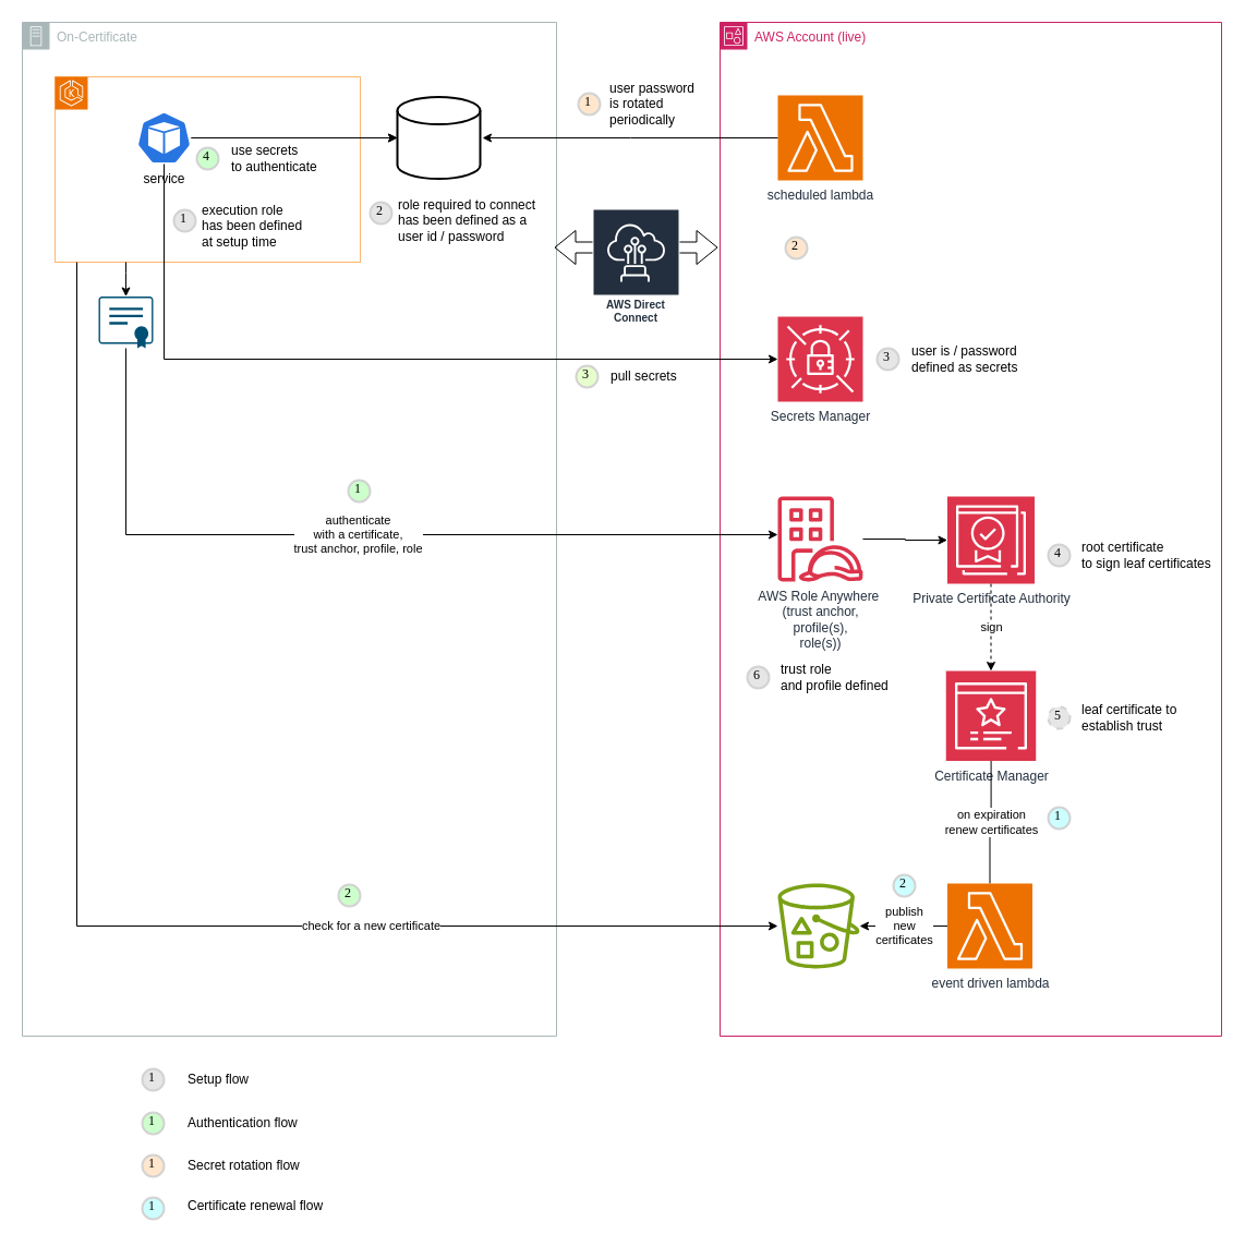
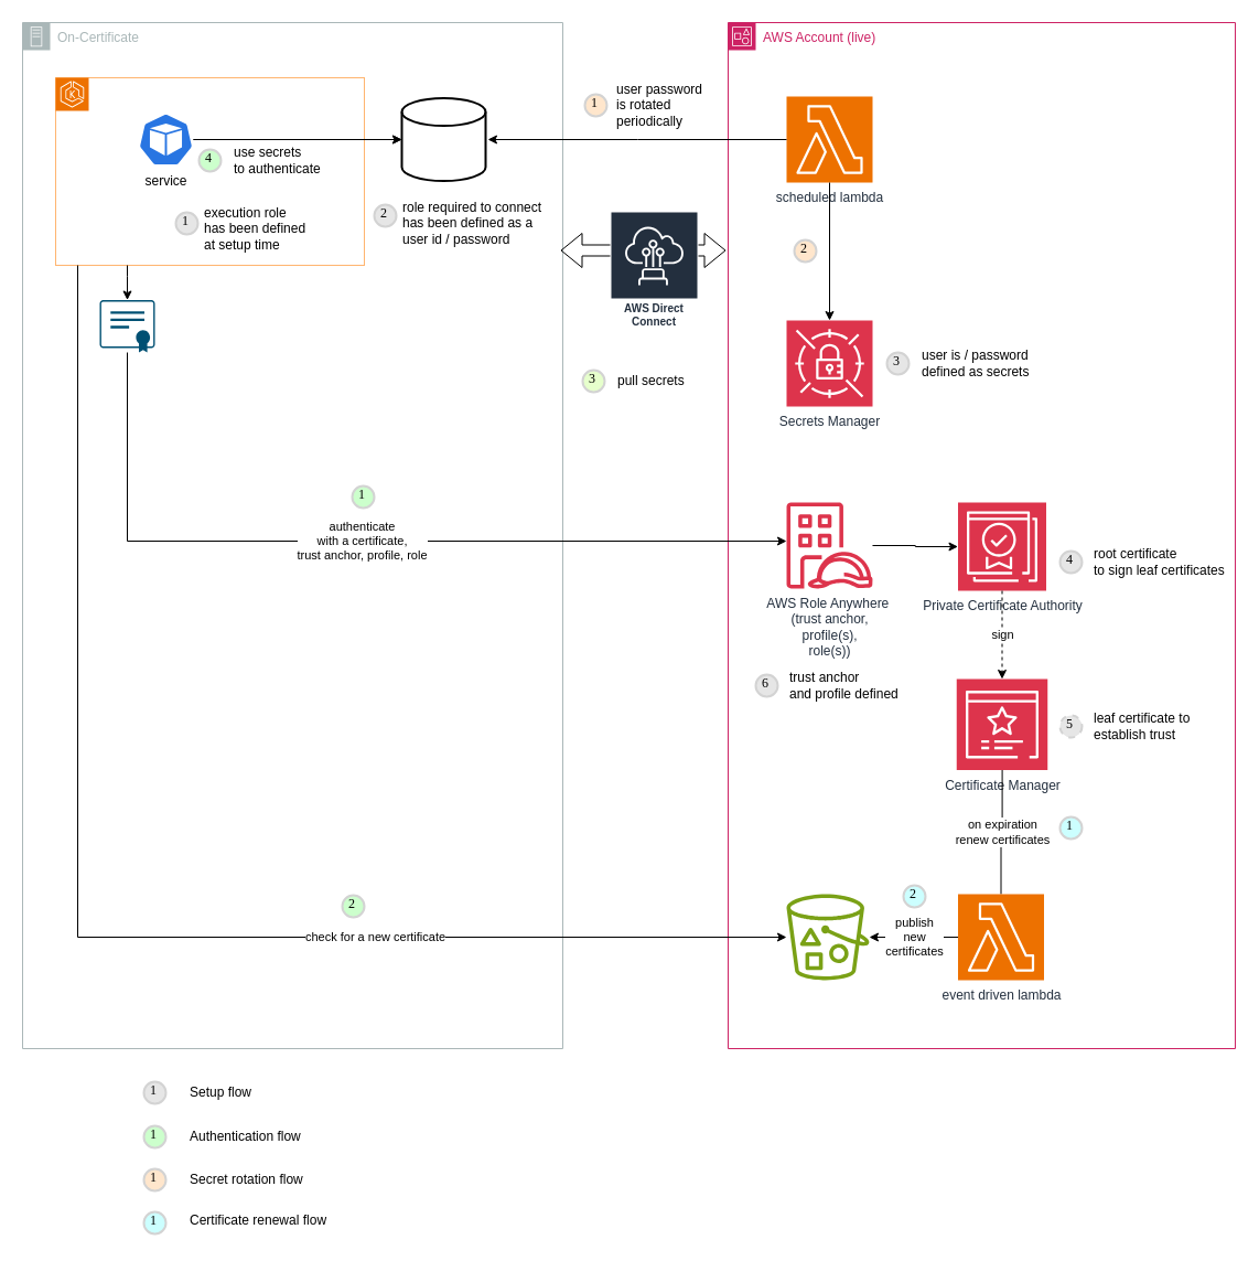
  <mxCell id="0" />
  <mxCell id="1" parent="0" />
  <mxCell id="2" value="On-Certificate" style="sketch=0;outlineConnect=0;gradientColor=none;html=1;whiteSpace=wrap;fontSize=12;fontStyle=0;shape=mxgraph.aws4.group;grIcon=mxgraph.aws4.group_on_premise;strokeColor=#AAB7B8;fillColor=none;verticalAlign=top;align=left;spacingLeft=30;fontColor=#AAB7B8;dashed=0;" vertex="1" parent="1"><mxGeometry x="20" y="20" width="490" height="930" as="geometry" /></mxCell>
  <mxCell id="3" value="AWS Account (live)" style="points=[[0,0],[0.25,0],[0.5,0],[0.75,0],[1,0],[1,0.25],[1,0.5],[1,0.75],[1,1],[0.75,1],[0.5,1],[0.25,1],[0,1],[0,0.75],[0,0.5],[0,0.25]];outlineConnect=0;gradientColor=none;html=1;whiteSpace=wrap;fontSize=12;fontStyle=0;container=0;pointerEvents=0;collapsible=0;recursiveResize=0;shape=mxgraph.aws4.group;grIcon=mxgraph.aws4.group_account;strokeColor=#CD2264;fillColor=none;verticalAlign=top;align=left;spacingLeft=30;fontColor=#CD2264;dashed=0;" vertex="1" parent="1"><mxGeometry x="660" y="20" width="460" height="930" as="geometry" /></mxCell>
  <mxCell id="4" value="" style="rounded=0;whiteSpace=wrap;html=1;strokeColor=#FFB570;" vertex="1" parent="1"><mxGeometry x="50" y="70" width="280" height="170" as="geometry" /></mxCell>
  <mxCell id="5" style="edgeStyle=orthogonalEdgeStyle;rounded=0;orthogonalLoop=1;jettySize=auto;html=1;" edge="1" parent="1" source="25"><mxGeometry relative="1" as="geometry"><mxPoint x="364" y="126" as="targetPoint" /></mxGeometry></mxCell>
  <mxCell id="6" value="" style="sketch=0;points=[[0,0,0],[0.25,0,0],[0.5,0,0],[0.75,0,0],[1,0,0],[0,1,0],[0.25,1,0],[0.5,1,0],[0.75,1,0],[1,1,0],[0,0.25,0],[0,0.5,0],[0,0.75,0],[1,0.25,0],[1,0.5,0],[1,0.75,0]];outlineConnect=0;fontColor=#232F3E;fillColor=#ED7100;strokeColor=#ffffff;dashed=0;verticalLabelPosition=bottom;verticalAlign=top;align=center;html=1;fontSize=12;fontStyle=0;aspect=fixed;shape=mxgraph.aws4.resourceIcon;resIcon=mxgraph.aws4.eks;" vertex="1" parent="1"><mxGeometry x="50" y="70" width="30" height="30" as="geometry" /></mxCell>
  <mxCell id="7" value="4" style="ellipse;whiteSpace=wrap;html=1;aspect=fixed;strokeWidth=2;fontFamily=Tahoma;spacingBottom=4;spacingRight=2;strokeColor=#d3d3d3;fillColor=#CCFFCC;" vertex="1" parent="1"><mxGeometry x="180" y="135" width="20" height="20" as="geometry" /></mxCell>
  <mxCell id="8" value="use secrets&lt;br&gt;to authenticate" style="text;html=1;strokeColor=none;fillColor=none;align=left;verticalAlign=middle;whiteSpace=wrap;rounded=0;" vertex="1" parent="1"><mxGeometry x="210" y="130" width="120" height="30" as="geometry" /></mxCell>
  <mxCell id="9" value="role required to connect has been defined as a&amp;nbsp;&lt;div&gt;user id / password&lt;/div&gt;" style="text;html=1;strokeColor=none;fillColor=none;align=left;verticalAlign=middle;whiteSpace=wrap;rounded=0;" vertex="1" parent="1"><mxGeometry x="363" y="187" width="147" height="30" as="geometry" /></mxCell>
  <mxCell id="10" value="2" style="ellipse;whiteSpace=wrap;html=1;aspect=fixed;strokeWidth=2;fontFamily=Tahoma;spacingBottom=4;spacingRight=2;strokeColor=#d3d3d3;fillColor=#E6E6E6;" vertex="1" parent="1"><mxGeometry x="339" y="185" width="20" height="20" as="geometry" /></mxCell>
  <mxCell id="11" value="1" style="ellipse;whiteSpace=wrap;html=1;aspect=fixed;strokeWidth=2;fontFamily=Tahoma;spacingBottom=4;spacingRight=2;strokeColor=#d3d3d3;fillColor=#E6E6E6;" vertex="1" parent="1"><mxGeometry x="159" y="192" width="20" height="20" as="geometry" /></mxCell>
  <mxCell id="12" value="execution role &lt;br&gt;has been defined&lt;br&gt;at setup time" style="text;html=1;strokeColor=none;fillColor=none;align=left;verticalAlign=middle;whiteSpace=wrap;rounded=0;" vertex="1" parent="1"><mxGeometry x="183" y="192" width="120" height="30" as="geometry" /></mxCell>
  <mxCell id="13" value="Secrets Manager" style="sketch=0;points=[[0,0,0],[0.25,0,0],[0.5,0,0],[0.75,0,0],[1,0,0],[0,1,0],[0.25,1,0],[0.5,1,0],[0.75,1,0],[1,1,0],[0,0.25,0],[0,0.5,0],[0,0.75,0],[1,0.25,0],[1,0.5,0],[1,0.75,0]];outlineConnect=0;fontColor=#232F3E;fillColor=#DD344C;strokeColor=#ffffff;dashed=0;verticalLabelPosition=bottom;verticalAlign=top;align=center;html=1;fontSize=12;fontStyle=0;aspect=fixed;shape=mxgraph.aws4.resourceIcon;resIcon=mxgraph.aws4.secrets_manager;" vertex="1" parent="1"><mxGeometry x="713" y="290" width="78" height="78" as="geometry" /></mxCell>
  <mxCell id="14" value="3" style="ellipse;whiteSpace=wrap;html=1;aspect=fixed;strokeWidth=2;fontFamily=Tahoma;spacingBottom=4;spacingRight=2;strokeColor=#d3d3d3;fillColor=#E6FFCC;" vertex="1" parent="1"><mxGeometry x="528" y="335" width="20" height="20" as="geometry" /></mxCell>
  <mxCell id="15" value="pull secrets" style="text;html=1;strokeColor=none;fillColor=none;align=left;verticalAlign=middle;whiteSpace=wrap;rounded=0;" vertex="1" parent="1"><mxGeometry x="558" y="330" width="120" height="30" as="geometry" /></mxCell>
  <mxCell id="16" value="scheduled lambda" style="sketch=0;points=[[0,0,0],[0.25,0,0],[0.5,0,0],[0.75,0,0],[1,0,0],[0,1,0],[0.25,1,0],[0.5,1,0],[0.75,1,0],[1,1,0],[0,0.25,0],[0,0.5,0],[0,0.75,0],[1,0.25,0],[1,0.5,0],[1,0.75,0]];outlineConnect=0;fontColor=#232F3E;fillColor=#ED7100;strokeColor=#ffffff;dashed=0;verticalLabelPosition=bottom;verticalAlign=top;align=center;html=1;fontSize=12;fontStyle=0;aspect=fixed;shape=mxgraph.aws4.resourceIcon;resIcon=mxgraph.aws4.lambda;" vertex="1" parent="1"><mxGeometry x="713" y="87" width="78" height="78" as="geometry" /></mxCell>
  <mxCell id="17" value="user password&lt;br&gt;is rotated &lt;br&gt;periodically" style="text;html=1;strokeColor=none;fillColor=none;align=left;verticalAlign=middle;whiteSpace=wrap;rounded=0;" vertex="1" parent="1"><mxGeometry x="556.5" y="80" width="147" height="30" as="geometry" /></mxCell>
  <mxCell id="18" value="1" style="ellipse;whiteSpace=wrap;html=1;aspect=fixed;strokeWidth=2;fontFamily=Tahoma;spacingBottom=4;spacingRight=2;strokeColor=#d3d3d3;fillColor=#FFE6CC;" vertex="1" parent="1"><mxGeometry x="530" y="85" width="20" height="20" as="geometry" /></mxCell>
  <mxCell id="19" value="user is / password&lt;br&gt;defined as secrets" style="text;html=1;strokeColor=none;fillColor=none;align=left;verticalAlign=middle;whiteSpace=wrap;rounded=0;" vertex="1" parent="1"><mxGeometry x="834" y="314" width="147" height="30" as="geometry" /></mxCell>
  <mxCell id="20" value="3" style="ellipse;whiteSpace=wrap;html=1;aspect=fixed;strokeWidth=2;fontFamily=Tahoma;spacingBottom=4;spacingRight=2;strokeColor=#d3d3d3;fillColor=#E6E6E6;" vertex="1" parent="1"><mxGeometry x="804" y="319" width="20" height="20" as="geometry" /></mxCell>
  <mxCell id="21" style="edgeStyle=orthogonalEdgeStyle;rounded=0;orthogonalLoop=1;jettySize=auto;html=1;entryX=1;entryY=0.5;entryDx=0;entryDy=0;entryPerimeter=0;" edge="1" parent="1" source="16"><mxGeometry relative="1" as="geometry"><mxPoint x="442" y="126" as="targetPoint" /></mxGeometry></mxCell>
+ <mxCell id="22" style="edgeStyle=orthogonalEdgeStyle;rounded=0;orthogonalLoop=1;jettySize=auto;html=1;" edge="1" parent="1" source="16" target="13"><mxGeometry relative="1" as="geometry" /></mxCell>
  <mxCell id="23" value="" style="edgeStyle=orthogonalEdgeStyle;rounded=0;orthogonalLoop=1;jettySize=auto;html=1;entryX=0;entryY=0.5;entryDx=0;entryDy=0;entryPerimeter=0;" edge="1" parent="1" source="25"><mxGeometry relative="1" as="geometry"><Array as="points" /><mxPoint x="175" y="126" as="sourcePoint" /><mxPoint x="364" y="126" as="targetPoint" /></mxGeometry></mxCell>
  <mxCell id="24" value="2" style="ellipse;whiteSpace=wrap;html=1;aspect=fixed;strokeWidth=2;fontFamily=Tahoma;spacingBottom=4;spacingRight=2;strokeColor=#d3d3d3;fillColor=#FFE6CC;" vertex="1" parent="1"><mxGeometry x="720" y="217" width="20" height="20" as="geometry" /></mxCell>
  <mxCell id="25" value="service" style="sketch=0;html=1;dashed=0;whitespace=wrap;fillColor=#2875E2;strokeColor=#ffffff;points=[[0.005,0.63,0],[0.1,0.2,0],[0.9,0.2,0],[0.5,0,0],[0.995,0.63,0],[0.72,0.99,0],[0.5,1,0],[0.28,0.99,0]];verticalLabelPosition=bottom;align=center;verticalAlign=top;shape=mxgraph.kubernetes.icon;prIcon=pod" vertex="1" parent="1"><mxGeometry x="125" y="102" width="50" height="48" as="geometry" /></mxCell>
  <mxCell id="26" value="" style="strokeWidth=2;html=1;shape=mxgraph.flowchart.database;whiteSpace=wrap;" vertex="1" parent="1"><mxGeometry x="364" y="88.5" width="76" height="75" as="geometry" /></mxCell>
  <mxCell id="27" value="" style="shape=flexArrow;endArrow=classic;startArrow=classic;html=1;rounded=0;" edge="1" parent="1"><mxGeometry x="-0.067" y="65" width="100" height="100" relative="1" as="geometry"><mxPoint x="508" y="226.5" as="sourcePoint" /><mxPoint x="658" y="226.5" as="targetPoint" /><mxPoint as="offset" /></mxGeometry></mxCell>
- <mxCell id="28" value="AWS Direct Connect" style="sketch=0;outlineConnect=0;fontColor=#232F3E;gradientColor=none;strokeColor=#ffffff;fillColor=#232F3E;dashed=0;verticalLabelPosition=middle;verticalAlign=bottom;align=center;html=1;whiteSpace=wrap;fontSize=10;fontStyle=1;spacing=3;shape=mxgraph.aws4.productIcon;prIcon=mxgraph.aws4.direct_connect;" vertex="1" parent="1"><mxGeometry x="543" y="191" width="80" height="110" as="geometry" /></mxCell>
+ <mxCell id="28" value="AWS Direct Connect" style="sketch=0;outlineConnect=0;fontColor=#232F3E;gradientColor=none;strokeColor=#ffffff;fillColor=#232F3E;dashed=0;verticalLabelPosition=middle;verticalAlign=bottom;align=center;html=1;whiteSpace=wrap;fontSize=10;fontStyle=1;spacing=3;shape=mxgraph.aws4.productIcon;prIcon=mxgraph.aws4.direct_connect;" vertex="1" parent="1"><mxGeometry x="553" y="191" width="80" height="110" as="geometry" /></mxCell>
  <mxCell id="29" value="Private Certificate Authority" style="sketch=0;points=[[0,0,0],[0.25,0,0],[0.5,0,0],[0.75,0,0],[1,0,0],[0,1,0],[0.25,1,0],[0.5,1,0],[0.75,1,0],[1,1,0],[0,0.25,0],[0,0.5,0],[0,0.75,0],[1,0.25,0],[1,0.5,0],[1,0.75,0]];outlineConnect=0;fontColor=#232F3E;fillColor=#DD344C;strokeColor=#ffffff;dashed=0;verticalLabelPosition=bottom;verticalAlign=top;align=center;html=1;fontSize=12;fontStyle=0;aspect=fixed;shape=mxgraph.aws4.resourceIcon;resIcon=mxgraph.aws4.private_certificate_authority;" vertex="1" parent="1"><mxGeometry x="868.5" y="455" width="80" height="80" as="geometry" /></mxCell>
  <mxCell id="30" value="authenticate&lt;br&gt;with a certificate, &lt;br&gt;trust anchor, profile, role" style="edgeStyle=orthogonalEdgeStyle;rounded=0;orthogonalLoop=1;jettySize=auto;html=1;" edge="1" parent="1" source="32" target="39"><mxGeometry x="-0.001" relative="1" as="geometry"><Array as="points"><mxPoint x="115" y="490" /></Array><mxPoint as="offset" /></mxGeometry></mxCell>
- <mxCell id="31" style="edgeStyle=orthogonalEdgeStyle;rounded=0;orthogonalLoop=1;jettySize=auto;html=1;entryX=0;entryY=0.5;entryDx=0;entryDy=0;entryPerimeter=0;exitX=0.5;exitY=1;exitDx=0;exitDy=0;exitPerimeter=0;" edge="1" parent="1" source="25" target="13"><mxGeometry relative="1" as="geometry"><Array as="points"><mxPoint x="150" y="329" /></Array></mxGeometry></mxCell>
  <mxCell id="32" value="" style="points=[[0.015,0.015,0],[0.25,0,0],[0.5,0,0],[0.75,0,0],[0.985,0.015,0],[1,0.22,0],[1,0.44,0],[1,0.67,0],[0.985,0.89,0],[0,0.22,0],[0,0.44,0],[0,0.67,0],[0.015,0.89,0],[0.25,0.91,0],[0.5,0.91,0],[0.785,0.955,0]];verticalLabelPosition=bottom;sketch=0;html=1;verticalAlign=top;aspect=fixed;align=center;pointerEvents=1;shape=mxgraph.cisco19.x509_certificate;fillColor=#005073;strokeColor=none;" vertex="1" parent="1"><mxGeometry x="90" y="271.5" width="50" height="47.5" as="geometry" /></mxCell>
  <mxCell id="33" style="edgeStyle=orthogonalEdgeStyle;rounded=0;orthogonalLoop=1;jettySize=auto;html=1;entryX=0.5;entryY=0;entryDx=0;entryDy=0;entryPerimeter=0;" edge="1" parent="1" source="4" target="32"><mxGeometry relative="1" as="geometry"><Array as="points"><mxPoint x="115" y="250" /><mxPoint x="115" y="250" /></Array></mxGeometry></mxCell>
  <mxCell id="34" value="leaf certificate to establish trust" style="text;html=1;strokeColor=none;fillColor=none;align=left;verticalAlign=middle;whiteSpace=wrap;rounded=0;" vertex="1" parent="1"><mxGeometry x="990" y="643" width="125" height="30" as="geometry" /></mxCell>
  <mxCell id="35" value="4" style="ellipse;whiteSpace=wrap;html=1;aspect=fixed;strokeWidth=2;fontFamily=Tahoma;spacingBottom=4;spacingRight=2;strokeColor=#d3d3d3;fillColor=#E6E6E6;" vertex="1" parent="1"><mxGeometry x="961" y="499" width="20" height="20" as="geometry" /></mxCell>
  <mxCell id="36" value="Certificate Manager" style="sketch=0;points=[[0,0,0],[0.25,0,0],[0.5,0,0],[0.75,0,0],[1,0,0],[0,1,0],[0.25,1,0],[0.5,1,0],[0.75,1,0],[1,1,0],[0,0.25,0],[0,0.5,0],[0,0.75,0],[1,0.25,0],[1,0.5,0],[1,0.75,0]];outlineConnect=0;fontColor=#232F3E;fillColor=#DD344C;strokeColor=#ffffff;dashed=0;verticalLabelPosition=bottom;verticalAlign=top;align=center;html=1;fontSize=12;fontStyle=0;aspect=fixed;shape=mxgraph.aws4.resourceIcon;resIcon=mxgraph.aws4.certificate_manager_3;" vertex="1" parent="1"><mxGeometry x="867.25" y="615" width="82.5" height="82.5" as="geometry" /></mxCell>
  <mxCell id="37" value="root certificate&amp;nbsp;&lt;div&gt;to sign leaf certificates&lt;/div&gt;" style="text;html=1;strokeColor=none;fillColor=none;align=left;verticalAlign=middle;whiteSpace=wrap;rounded=0;" vertex="1" parent="1"><mxGeometry x="990" y="494" width="125" height="30" as="geometry" /></mxCell>
  <mxCell id="38" value="5" style="ellipse;whiteSpace=wrap;html=1;aspect=fixed;strokeWidth=2;fontFamily=Tahoma;spacingBottom=4;spacingRight=2;strokeColor=#d3d3d3;fillColor=#E6E6E6;dashed=1;" vertex="1" parent="1"><mxGeometry x="961" y="648" width="20" height="20" as="geometry" /></mxCell>
  <mxCell id="39" value="AWS Role Anywhere&amp;nbsp;&lt;br&gt;(trust anchor,&lt;br&gt;profile(s),&lt;br&gt;role(s))" style="sketch=0;outlineConnect=0;fontColor=#232F3E;gradientColor=none;fillColor=#DD344C;strokeColor=none;dashed=0;verticalLabelPosition=bottom;verticalAlign=top;align=center;html=1;fontSize=12;fontStyle=0;aspect=fixed;pointerEvents=1;shape=mxgraph.aws4.identity_access_management_iam_roles_anywhere;" vertex="1" parent="1"><mxGeometry x="713" y="455" width="78" height="78" as="geometry" /></mxCell>
  <mxCell id="40" style="edgeStyle=orthogonalEdgeStyle;rounded=0;orthogonalLoop=1;jettySize=auto;html=1;entryX=0;entryY=0.5;entryDx=0;entryDy=0;entryPerimeter=0;" edge="1" parent="1" source="39" target="29"><mxGeometry relative="1" as="geometry" /></mxCell>
  <mxCell id="41" value="sign" style="edgeStyle=orthogonalEdgeStyle;rounded=0;orthogonalLoop=1;jettySize=auto;html=1;entryX=0.5;entryY=0;entryDx=0;entryDy=0;entryPerimeter=0;dashed=1;" edge="1" parent="1" source="29" target="36"><mxGeometry relative="1" as="geometry" /></mxCell>
  <mxCell id="42" value="on expiration&lt;br&gt;renew certificates" style="edgeStyle=orthogonalEdgeStyle;rounded=0;orthogonalLoop=1;jettySize=auto;html=1;endArrow=none;" edge="1" parent="1" source="44" target="36"><mxGeometry relative="1" as="geometry" /></mxCell>
  <mxCell id="43" value="publish&lt;br&gt;new&lt;br&gt;certificates" style="edgeStyle=orthogonalEdgeStyle;rounded=0;orthogonalLoop=1;jettySize=auto;html=1;" edge="1" parent="1" source="44" target="45"><mxGeometry relative="1" as="geometry" /></mxCell>
  <mxCell id="44" value="event driven lambda" style="sketch=0;points=[[0,0,0],[0.25,0,0],[0.5,0,0],[0.75,0,0],[1,0,0],[0,1,0],[0.25,1,0],[0.5,1,0],[0.75,1,0],[1,1,0],[0,0.25,0],[0,0.5,0],[0,0.75,0],[1,0.25,0],[1,0.5,0],[1,0.75,0]];outlineConnect=0;fontColor=#232F3E;fillColor=#ED7100;strokeColor=#ffffff;dashed=0;verticalLabelPosition=bottom;verticalAlign=top;align=center;html=1;fontSize=12;fontStyle=0;aspect=fixed;shape=mxgraph.aws4.resourceIcon;resIcon=mxgraph.aws4.lambda;" vertex="1" parent="1"><mxGeometry x="868.5" y="810" width="78" height="78" as="geometry" /></mxCell>
  <mxCell id="45" value="" style="sketch=0;outlineConnect=0;fontColor=#232F3E;gradientColor=none;fillColor=#7AA116;strokeColor=none;dashed=0;verticalLabelPosition=bottom;verticalAlign=top;align=center;html=1;fontSize=12;fontStyle=0;aspect=fixed;pointerEvents=1;shape=mxgraph.aws4.bucket_with_objects;" vertex="1" parent="1"><mxGeometry x="713" y="810" width="75" height="78" as="geometry" /></mxCell>
  <mxCell id="46" value="1" style="ellipse;whiteSpace=wrap;html=1;aspect=fixed;strokeWidth=2;fontFamily=Tahoma;spacingBottom=4;spacingRight=2;strokeColor=#d3d3d3;fillColor=#CCFFCC;" vertex="1" parent="1"><mxGeometry x="319" y="440" width="20" height="20" as="geometry" /></mxCell>
  <mxCell id="47" value="1" style="ellipse;whiteSpace=wrap;html=1;aspect=fixed;strokeWidth=2;fontFamily=Tahoma;spacingBottom=4;spacingRight=2;strokeColor=#d3d3d3;fillColor=#CCFFFF;" vertex="1" parent="1"><mxGeometry x="961" y="740" width="20" height="20" as="geometry" /></mxCell>
  <mxCell id="48" value="2" style="ellipse;whiteSpace=wrap;html=1;aspect=fixed;strokeWidth=2;fontFamily=Tahoma;spacingBottom=4;spacingRight=2;strokeColor=#d3d3d3;fillColor=#CCFFFF;" vertex="1" parent="1"><mxGeometry x="819" y="802" width="20" height="20" as="geometry" /></mxCell>
- <mxCell id="49" value="trust role&lt;div&gt;and profile defined&lt;/div&gt;" style="text;html=1;strokeColor=none;fillColor=none;align=left;verticalAlign=middle;whiteSpace=wrap;rounded=0;" vertex="1" parent="1"><mxGeometry x="714" y="606" width="125" height="30" as="geometry" /></mxCell>
+ <mxCell id="49" value="trust anchor&lt;div&gt;and profile defined&lt;/div&gt;" style="text;html=1;strokeColor=none;fillColor=none;align=left;verticalAlign=middle;whiteSpace=wrap;rounded=0;" vertex="1" parent="1"><mxGeometry x="714" y="606" width="125" height="30" as="geometry" /></mxCell>
  <mxCell id="50" value="6" style="ellipse;whiteSpace=wrap;html=1;aspect=fixed;strokeWidth=2;fontFamily=Tahoma;spacingBottom=4;spacingRight=2;strokeColor=#d3d3d3;fillColor=#E6E6E6;" vertex="1" parent="1"><mxGeometry x="685" y="611" width="20" height="20" as="geometry" /></mxCell>
  <mxCell id="51" value="check for a new certificate" style="edgeStyle=orthogonalEdgeStyle;rounded=0;orthogonalLoop=1;jettySize=auto;html=1;" edge="1" parent="1" target="45"><mxGeometry x="0.404" relative="1" as="geometry"><Array as="points"><mxPoint x="70" y="849" /></Array><mxPoint x="70" y="240" as="sourcePoint" /><mxPoint x="668" y="411" as="targetPoint" /><mxPoint as="offset" /></mxGeometry></mxCell>
  <mxCell id="52" value="2" style="ellipse;whiteSpace=wrap;html=1;aspect=fixed;strokeWidth=2;fontFamily=Tahoma;spacingBottom=4;spacingRight=2;strokeColor=#d3d3d3;fillColor=#CCFFCC;" vertex="1" parent="1"><mxGeometry x="310" y="811" width="20" height="20" as="geometry" /></mxCell>
  <mxCell id="53" value="1" style="ellipse;whiteSpace=wrap;html=1;aspect=fixed;strokeWidth=2;fontFamily=Tahoma;spacingBottom=4;spacingRight=2;strokeColor=#d3d3d3;fillColor=#E6E6E6;" vertex="1" parent="1"><mxGeometry x="130" y="980" width="20" height="20" as="geometry" /></mxCell>
  <mxCell id="54" value="1" style="ellipse;whiteSpace=wrap;html=1;aspect=fixed;strokeWidth=2;fontFamily=Tahoma;spacingBottom=4;spacingRight=2;strokeColor=#d3d3d3;fillColor=#CCFFCC;" vertex="1" parent="1"><mxGeometry x="130" y="1020" width="20" height="20" as="geometry" /></mxCell>
  <mxCell id="55" value="1" style="ellipse;whiteSpace=wrap;html=1;aspect=fixed;strokeWidth=2;fontFamily=Tahoma;spacingBottom=4;spacingRight=2;strokeColor=#d3d3d3;fillColor=#CCFFFF;" vertex="1" parent="1"><mxGeometry x="130" y="1098" width="20" height="20" as="geometry" /></mxCell>
  <mxCell id="56" value="1" style="ellipse;whiteSpace=wrap;html=1;aspect=fixed;strokeWidth=2;fontFamily=Tahoma;spacingBottom=4;spacingRight=2;strokeColor=#d3d3d3;fillColor=#FFE6CC;" vertex="1" parent="1"><mxGeometry x="130" y="1059" width="20" height="20" as="geometry" /></mxCell>
  <mxCell id="57" value="Setup flow" style="text;html=1;align=left;verticalAlign=middle;whiteSpace=wrap;rounded=0;" vertex="1" parent="1"><mxGeometry x="170" y="975" width="60" height="30" as="geometry" /></mxCell>
  <mxCell id="58" value="Authentication flow" style="text;html=1;align=left;verticalAlign=middle;whiteSpace=wrap;rounded=0;" vertex="1" parent="1"><mxGeometry x="170" y="1015" width="120" height="30" as="geometry" /></mxCell>
  <mxCell id="59" value="Secret rotation flow" style="text;html=1;align=left;verticalAlign=middle;whiteSpace=wrap;rounded=0;" vertex="1" parent="1"><mxGeometry x="170" y="1054" width="120" height="30" as="geometry" /></mxCell>
  <mxCell id="60" value="Certificate renewal flow" style="text;html=1;align=left;verticalAlign=middle;whiteSpace=wrap;rounded=0;" vertex="1" parent="1"><mxGeometry x="170" y="1091" width="150" height="30" as="geometry" /></mxCell>
